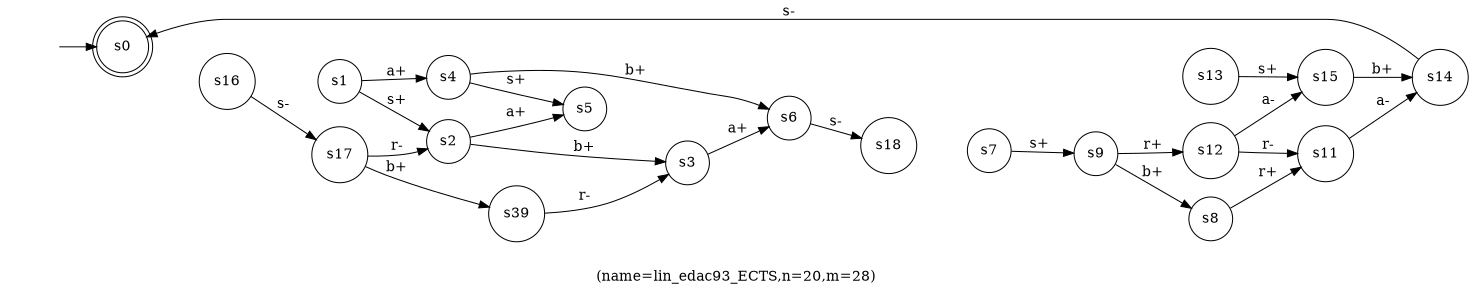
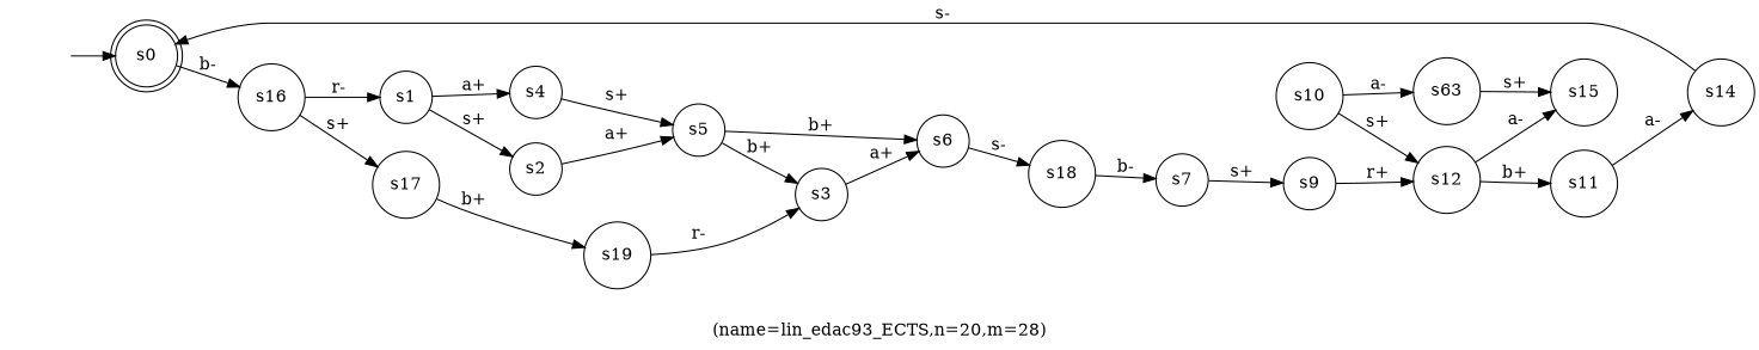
  digraph {
    label="(name=lin_edac93_ECTS,n=20,m=28)"
    rankdir=LR
    node [shape=circle]
    _nil [style=invis shape=""]
    s0 [shape=doublecircle]
    s16
    s1
    s17
    s3
    s6
    s18
    s7
    s2
    s5
    s4
    s14
    s9
-   s13
+   s13 [label=s63]
    s15
+   s10
    s12
    s11
-   s8
-   s19 [label=s39]
+   s19
    _nil -> s0
-   s16 -> s17 [label="s-"]
+   s0 -> s16 [label="b-"]
+   s16 -> s1 [label="r-"]
+   s16 -> s17 [label="s+"]
    s1 -> s2 [label="s+"]
    s1 -> s4 [label="a+"]
-   s17 -> s2 [label="r-"]
    s17 -> s19 [label="b+"]
    s3 -> s6 [label="a+"]
    s6 -> s18 [label="s-"]
+   s18 -> s7 [label="b-"]
    s7 -> s9 [label="s+"]
-   s2 -> s3 [label="b+"]
+   s5 -> s3 [label="b+"]
    s2 -> s5 [label="a+"]
-   s4 -> s6 [label="b+"]
+   s5 -> s6 [label="b+"]
    s4 -> s5 [label="s+"]
    s14 -> s0 [label="s-"]
    s9 -> s12 [label="r+"]
-   s9 -> s8 [label="b+"]
    s13 -> s15 [label="s+"]
-   s15 -> s14 [label="b+"]
+   s10 -> s13 [label="a-"]
+   s10 -> s12 [label="s+"]
    s12 -> s15 [label="a-"]
-   s12 -> s11 [label="r-"]
+   s12 -> s11 [label="b+"]
    s11 -> s14 [label="a-"]
-   s8 -> s11 [label="r+"]
    s19 -> s3 [label="r-"]
  }
